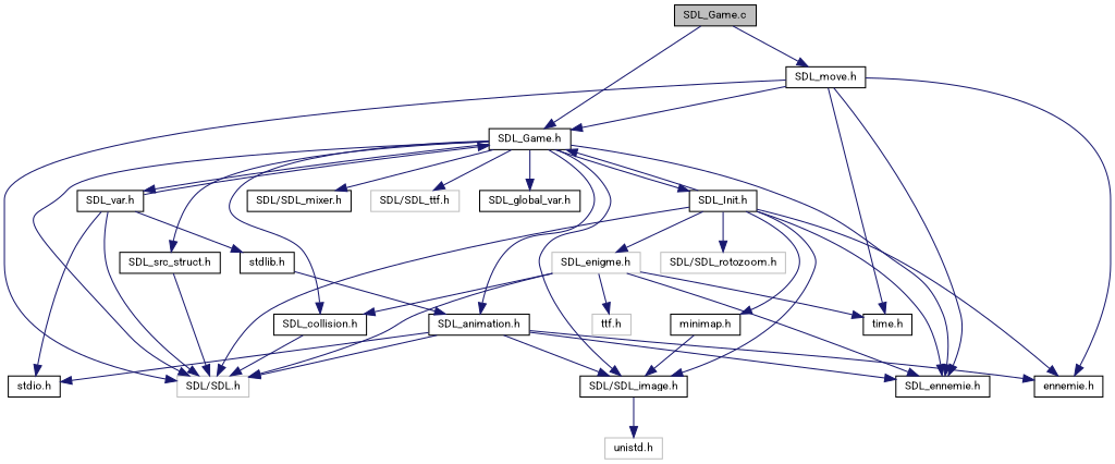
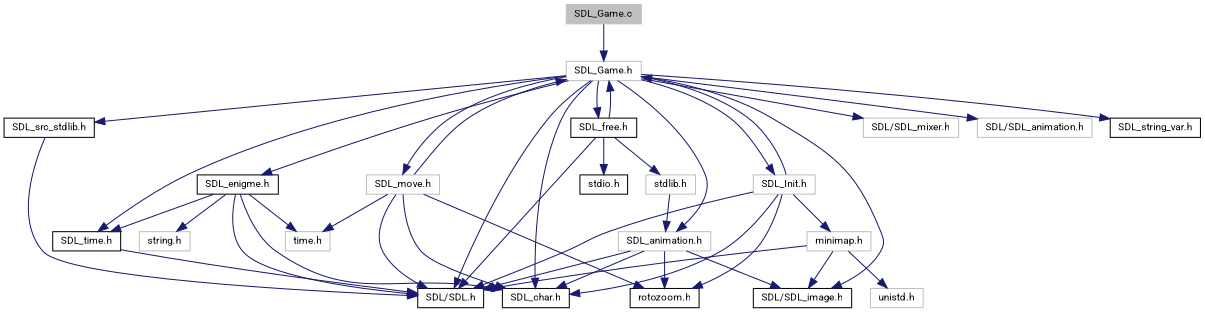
  digraph {
    node [color=black fillcolor=white fontname=Roboto fontsize=10 shape=record style=filled]
    edge [color=midnightblue fontname=Roboto fontsize=10 labelfontname=Roboto labelfontsize=10 style=solid]
-   n1 [fillcolor=grey75 fontcolor=black height=0.2 label="SDL_Game.c" width=0.4]
-   n2 [height=0.2 label="SDL_Game.h" width=0.4]
-   n3 [color=grey75 height=0.2 label="SDL/SDL.h" width=0.4]
+   n1 [color=grey75 fillcolor=grey75 fontcolor=black height=0.2 label="SDL_Game.c" width=0.4]
+   n2 [color=grey75 height=0.2 label="SDL_Game.h" width=0.4]
+   n3 [height=0.2 label="SDL/SDL.h" width=0.4]
    n4 [height=0.2 label="SDL/SDL_image.h" width=0.4]
-   n5 [height=0.2 label="SDL/SDL_mixer.h" width=0.4]
-   n6 [color=grey75 height=0.2 label="SDL/SDL_ttf.h" width=0.4]
-   n7 [height=0.2 label="SDL_src_struct.h" width=0.4]
-   n8 [height=0.2 label="SDL_ennemie.h" width=0.4]
-   n9 [height=0.2 label="SDL_move.h" width=0.4]
-   n10 [height=0.2 label="SDL_animation.h" width=0.4]
-   n11 [height=0.2 label="SDL_collision.h" width=0.4]
-   n12 [height=0.2 label="SDL_var.h" width=0.4]
-   n13 [height=0.2 label="SDL_Init.h" width=0.4]
-   n14 [height=0.2 label="SDL_global_var.h" width=0.4]
-   n15 [height=0.2 label="time.h" width=0.4]
-   n16 [height=0.2 label="ennemie.h" width=0.4]
+   n5 [color=grey75 height=0.2 label="SDL/SDL_mixer.h" width=0.4]
+   n6 [color=grey75 height=0.2 label="SDL/SDL_animation.h" width=0.4]
+   n7 [height=0.2 label="SDL_src_stdlib.h" width=0.4]
+   n8 [height=0.2 label="SDL_char.h" width=0.4]
+   n9 [color=grey75 height=0.2 label="SDL_move.h" width=0.4]
+   n10 [color=grey75 height=0.2 label="SDL_animation.h" width=0.4]
+   n11 [height=0.2 label="SDL_time.h" width=0.4]
+   n12 [height=0.2 label="SDL_free.h" width=0.4]
+   n13 [color=grey75 height=0.2 label="SDL_Init.h" width=0.4]
+   n14 [height=0.2 label="SDL_string_var.h" width=0.4]
+   n15 [color=grey75 height=0.2 label="time.h" width=0.4]
+   n16 [height=0.2 label="rotozoom.h" width=0.4]
    n17 [height=0.2 label="stdio.h" width=0.4]
-   n18 [height=0.2 label="stdlib.h" width=0.4]
-   n19 [color=grey75 height=0.2 label="SDL_enigme.h" width=0.4]
-   n20 [height=0.2 label="minimap.h" width=0.4]
-   n21 [color=grey75 height=0.2 label="SDL/SDL_rotozoom.h" width=0.4]
-   n22 [color=grey75 height=0.2 label="ttf.h" width=0.4]
+   n18 [color=grey75 height=0.2 label="stdlib.h" width=0.4]
+   n19 [height=0.2 label="SDL_enigme.h" width=0.4]
+   n20 [color=grey75 height=0.2 label="minimap.h" width=0.4]
+   n22 [color=grey75 height=0.2 label="string.h" width=0.4]
    n23 [color=grey75 height=0.2 label="unistd.h" width=0.4]
    n1 -> n2
    n2 -> n3
    n2 -> n4
    n2 -> n5
    n2 -> n6
    n2 -> n7
    n2 -> n8
-   n1 -> n9
+   n2 -> n9
    n2 -> n10
    n2 -> n11
    n2 -> n12
    n2 -> n13
    n2 -> n14
    n7 -> n3
    n9 -> n2
    n9 -> n3
    n9 -> n8
    n9 -> n15
    n9 -> n16
    n10 -> n3
    n10 -> n4
    n10 -> n8
    n10 -> n16
-   n10 -> n17
    n11 -> n3
    n12 -> n2
    n12 -> n3
    n12 -> n17
    n12 -> n18
    n13 -> n2
    n13 -> n3
-   n13 -> n4
    n13 -> n8
    n13 -> n16
-   n13 -> n19
+   n2 -> n19
    n13 -> n20
-   n13 -> n21
    n18 -> n10
    n19 -> n3
    n19 -> n8
    n19 -> n11
    n19 -> n15
    n19 -> n22
+   n20 -> n3
    n20 -> n4
-   n4 -> n23
+   n20 -> n23
  }
